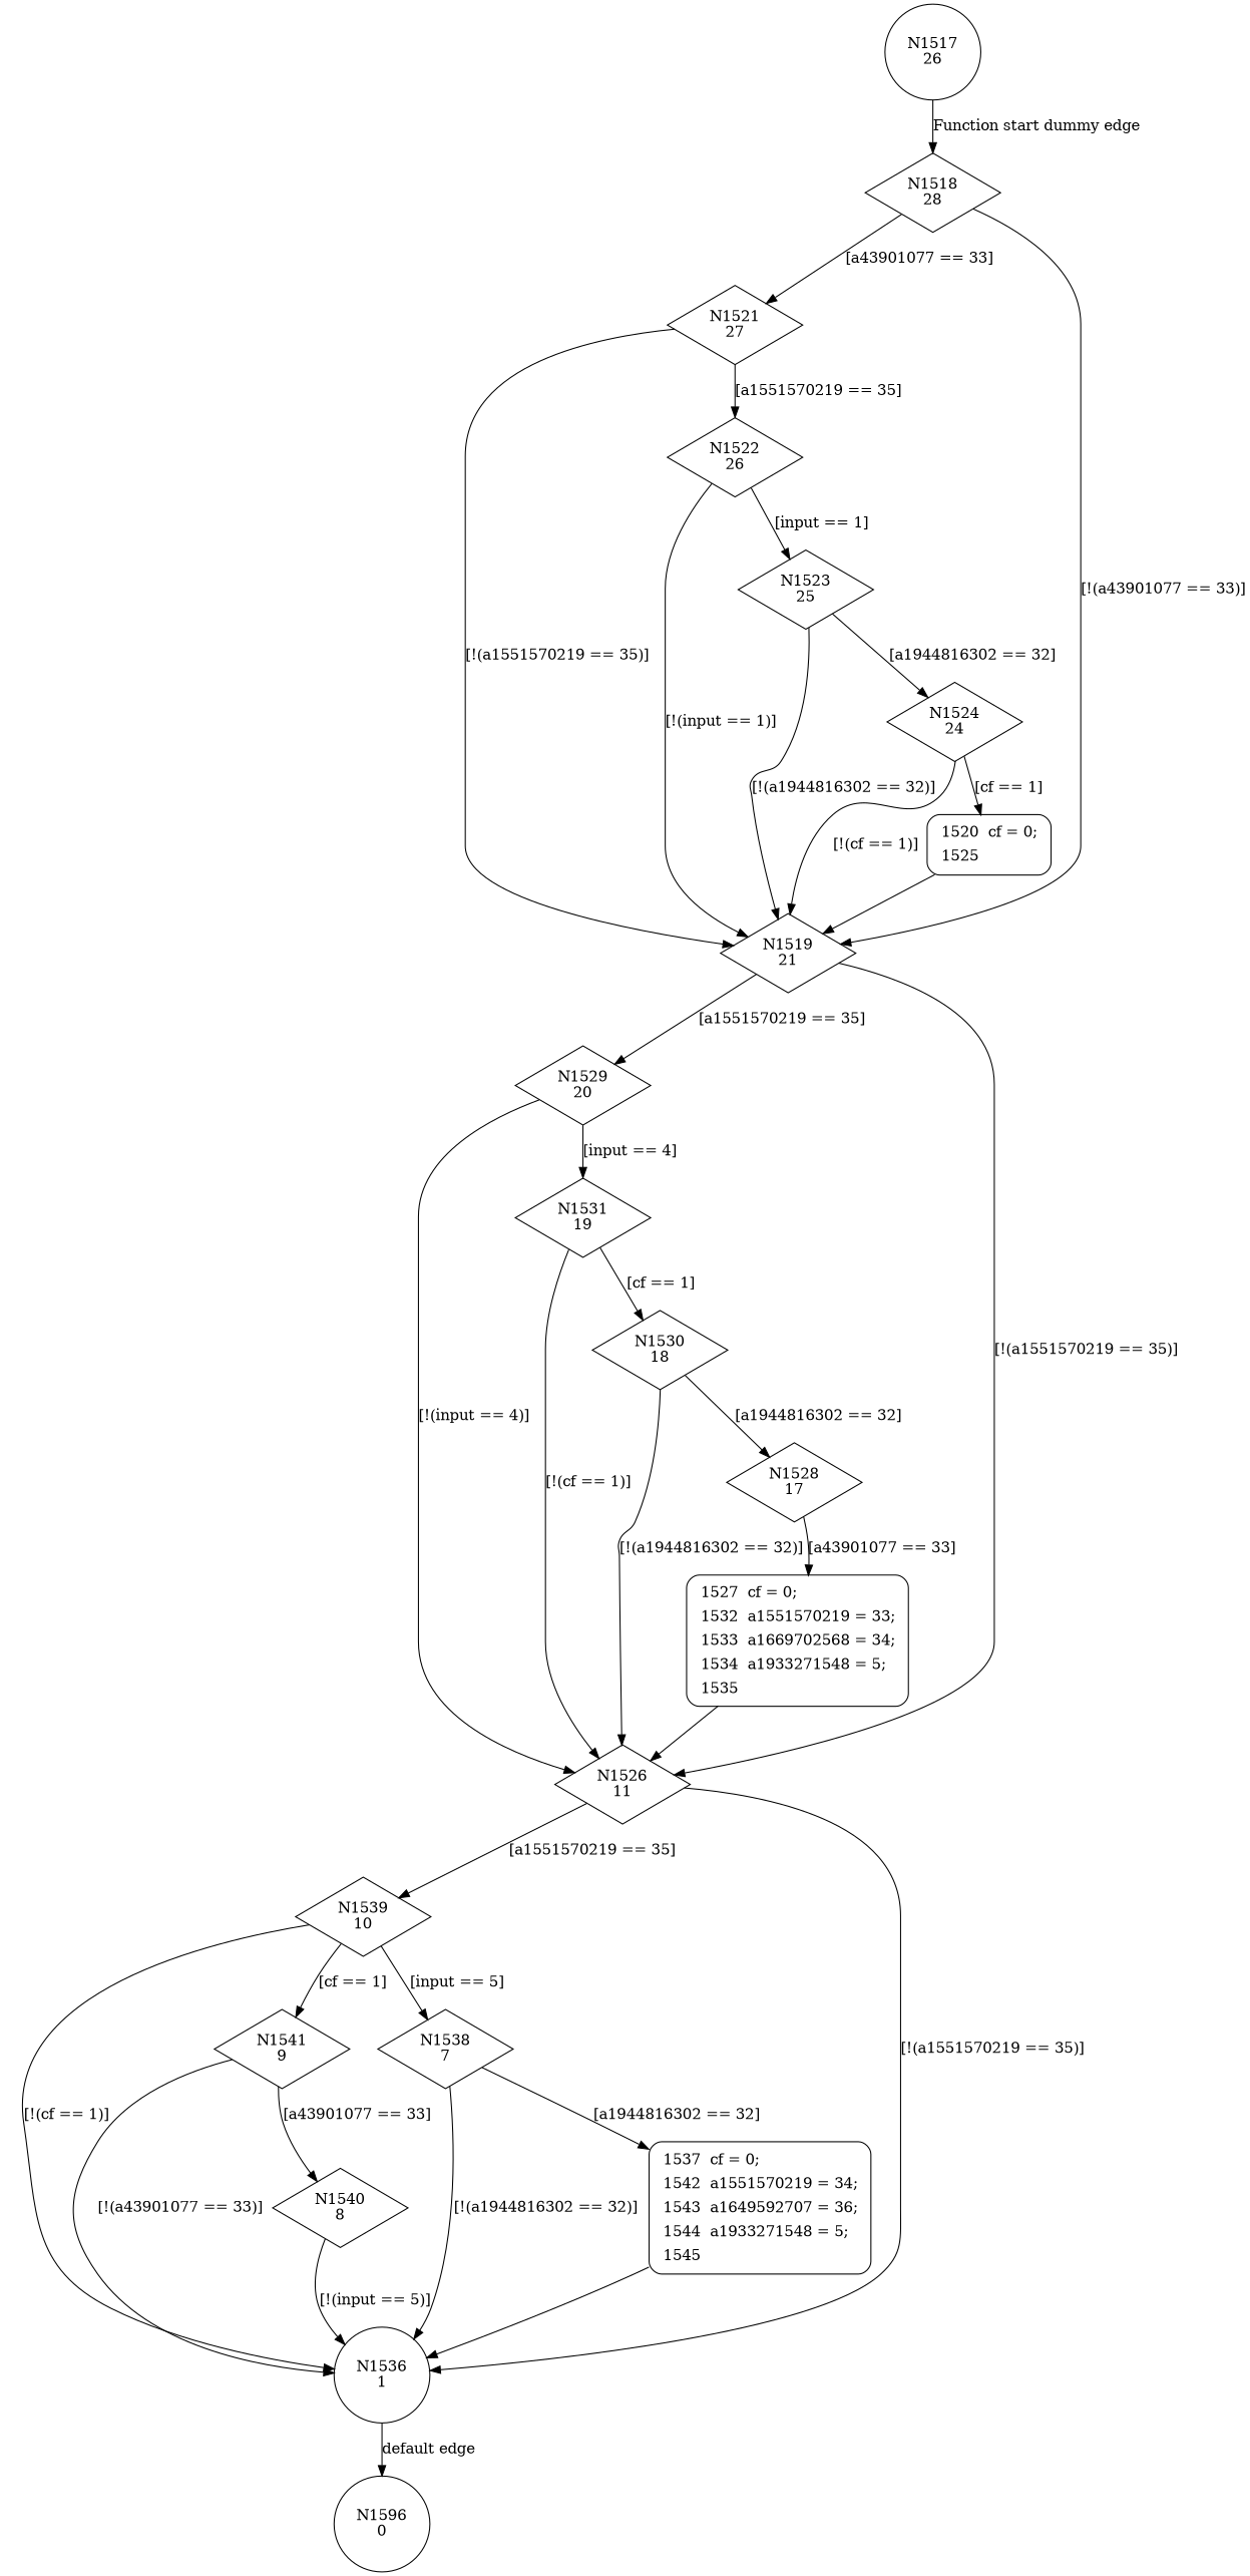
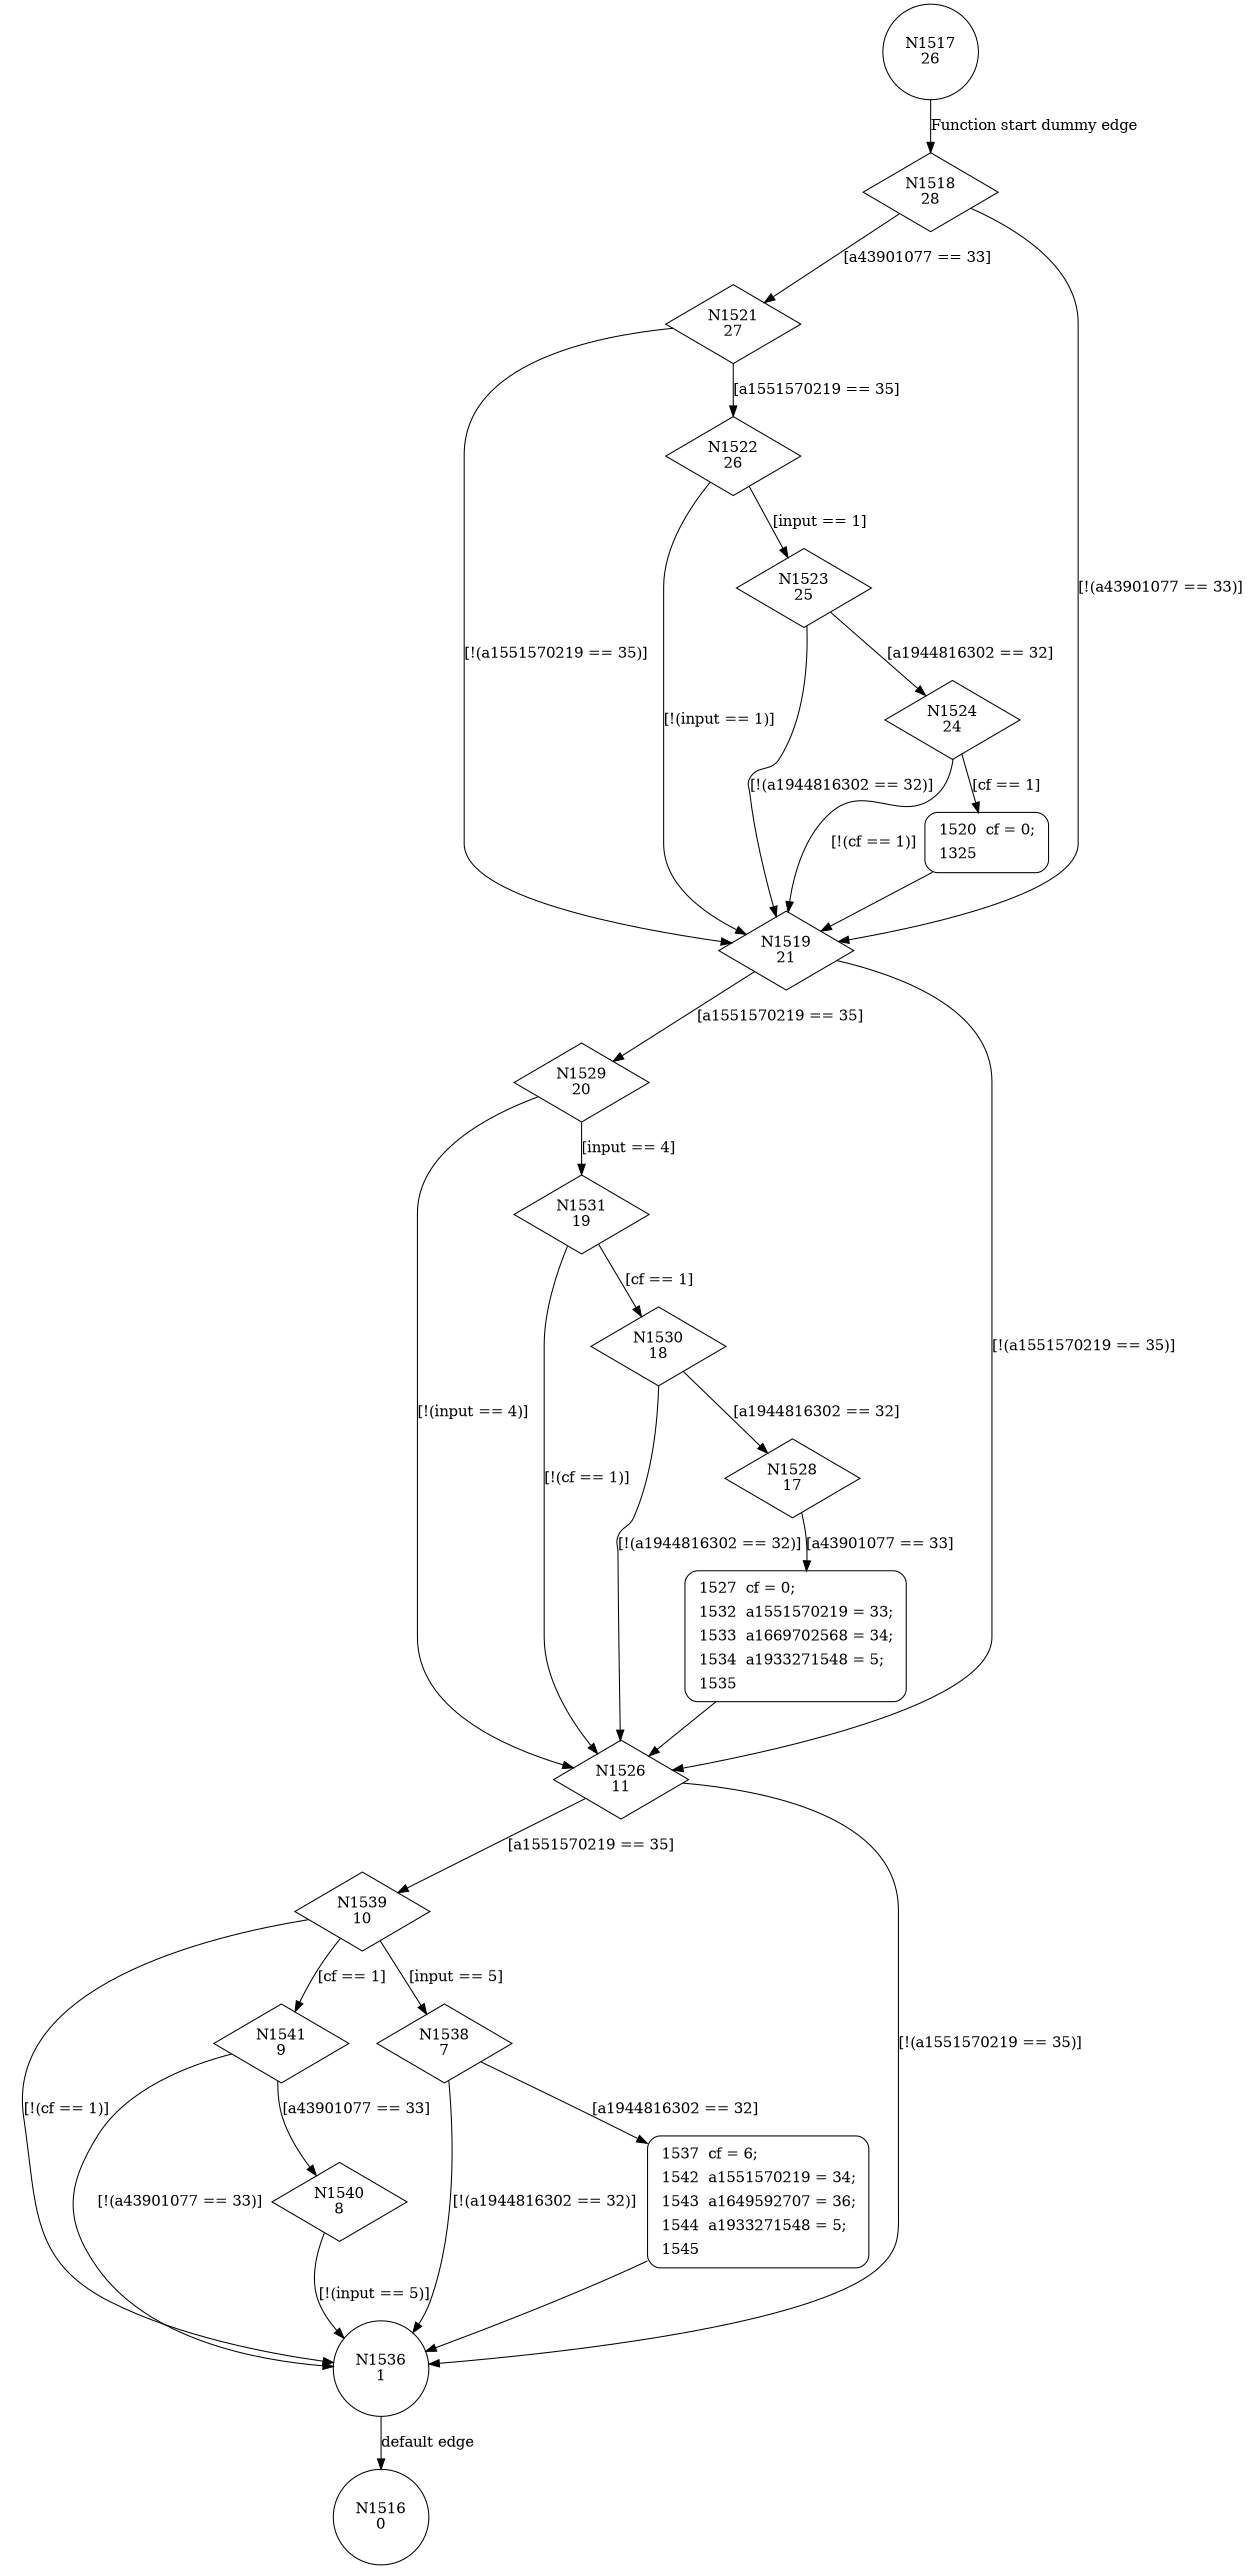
  digraph {
    fontname="DejaVu Serif"
    node [fontname="DejaVu Serif" shape=diamond]
    edge [fontname="DejaVu Serif"]
    n1 [label="N1517\n26" shape=circle]
    n2 [label="N1518\n28"]
    n3 [label="N1521\n27"]
    n4 [label="N1519\n21"]
    n5 [label="N1522\n26"]
    n6 [label="N1529\n20"]
    n7 [label="N1526\n11"]
    n8 [label="N1523\n25"]
    n9 [label="N1531\n19"]
    n10 [label="N1539\n10"]
    n11 [label="N1536\n1" shape=circle]
    n12 [label="N1530\n18"]
    n13 [label="N1541\n9"]
    n14 [label="N1538\n7"]
-   n15 [label="N1596\n0" shape=circle]
+   n15 [label="N1516\n0" shape=circle]
    n16 [label="N1540\n8"]
-   n17 [fillcolor=white label=<<table border="0" cellborder="0" cellpadding="3" bgcolor="white"><tr><td align="right">1537</td><td align="left">cf = 0;</td></tr><tr><td align="right">1542</td><td align="left">a1551570219 = 34;</td></tr><tr><td align="right">1543</td><td align="left">a1649592707 = 36;</td></tr><tr><td align="right">1544</td><td align="left">a1933271548 = 5;</td></tr><tr><td align="right">1545</td><td align="left"></td></tr></table>> penwidth=1 shape=Mrecord style="filled,bold"]
+   n17 [fillcolor=white label=<<table border="0" cellborder="0" cellpadding="3" bgcolor="white"><tr><td align="right">1537</td><td align="left">cf = 6;</td></tr><tr><td align="right">1542</td><td align="left">a1551570219 = 34;</td></tr><tr><td align="right">1543</td><td align="left">a1649592707 = 36;</td></tr><tr><td align="right">1544</td><td align="left">a1933271548 = 5;</td></tr><tr><td align="right">1545</td><td align="left"></td></tr></table>> penwidth=1 shape=Mrecord style="filled,bold"]
    n18 [label="N1528\n17"]
    n19 [fillcolor=white label=<<table border="0" cellborder="0" cellpadding="3" bgcolor="white"><tr><td align="right">1527</td><td align="left">cf = 0;</td></tr><tr><td align="right">1532</td><td align="left">a1551570219 = 33;</td></tr><tr><td align="right">1533</td><td align="left">a1669702568 = 34;</td></tr><tr><td align="right">1534</td><td align="left">a1933271548 = 5;</td></tr><tr><td align="right">1535</td><td align="left"></td></tr></table>> penwidth=1 shape=Mrecord style="filled,bold"]
    n20 [label="N1524\n24"]
-   n21 [fillcolor=white label=<<table border="0" cellborder="0" cellpadding="3" bgcolor="white"><tr><td align="right">1520</td><td align="left">cf = 0;</td></tr><tr><td align="right">1525</td><td align="left"></td></tr></table>> penwidth=1 shape=Mrecord style="filled,bold"]
+   n21 [fillcolor=white label=<<table border="0" cellborder="0" cellpadding="3" bgcolor="white"><tr><td align="right">1520</td><td align="left">cf = 0;</td></tr><tr><td align="right">1325</td><td align="left"></td></tr></table>> penwidth=1 shape=Mrecord style="filled,bold"]
    n1 -> n2 [label="Function start dummy edge"]
    n2 -> n3 [label="[a43901077 == 33]"]
    n2 -> n4 [label="[!(a43901077 == 33)]"]
    n3 -> n4 [label="[!(a1551570219 == 35)]"]
    n3 -> n5 [label="[a1551570219 == 35]"]
    n4 -> n6 [label="[a1551570219 == 35]"]
    n4 -> n7 [label="[!(a1551570219 == 35)]"]
    n5 -> n4 [label="[!(input == 1)]"]
    n5 -> n8 [label="[input == 1]"]
    n6 -> n7 [label="[!(input == 4)]"]
    n6 -> n9 [label="[input == 4]"]
    n7 -> n10 [label="[a1551570219 == 35]"]
    n7 -> n11 [label="[!(a1551570219 == 35)]"]
    n8 -> n4 [label="[!(a1944816302 == 32)]"]
    n8 -> n20 [label="[a1944816302 == 32]"]
    n9 -> n7 [label="[!(cf == 1)]"]
    n9 -> n12 [label="[cf == 1]"]
    n10 -> n11 [label="[!(cf == 1)]"]
    n10 -> n13 [label="[cf == 1]"]
    n10 -> n14 [label="[input == 5]"]
    n11 -> n15 [label="default edge"]
    n12 -> n7 [label="[!(a1944816302 == 32)]"]
    n12 -> n18 [label="[a1944816302 == 32]"]
    n13 -> n11 [label="[!(a43901077 == 33)]"]
    n13 -> n16 [label="[a43901077 == 33]"]
    n14 -> n11 [label="[!(a1944816302 == 32)]"]
    n14 -> n17 [label="[a1944816302 == 32]"]
    n16 -> n11 [label="[!(input == 5)]"]
    n17 -> n11
    n18 -> n19 [label="[a43901077 == 33]"]
    n19 -> n7
    n20 -> n4 [label="[!(cf == 1)]"]
    n20 -> n21 [label="[cf == 1]"]
    n21 -> n4
  }
